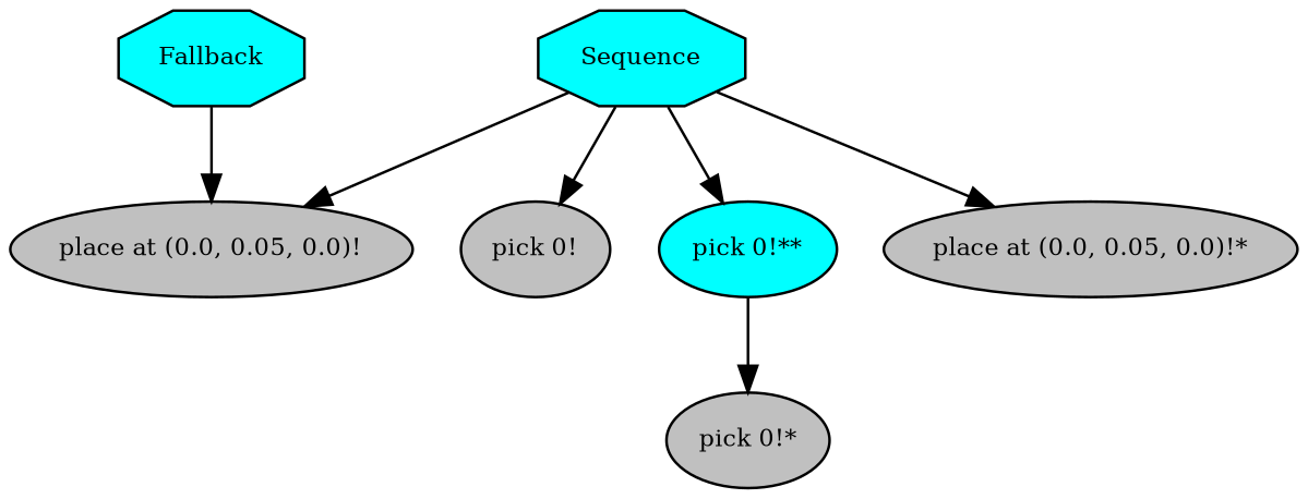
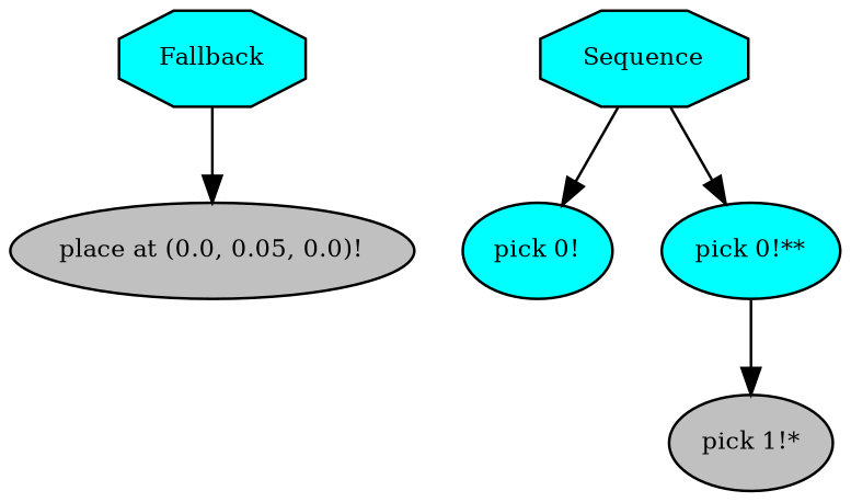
  digraph {
    fontname="times-roman"
    ordering=out
    node [fillcolor=gray fontcolor=black fontname="times-roman" fontsize=9 shape=ellipse style=filled]
    edge [fontname="times-roman"]
    n1 [fillcolor=cyan label=Fallback shape=octagon]
    n2 [label="place at (0.0, 0.05, 0.0)!"]
    n3 [fillcolor=cyan label=Sequence shape=octagon]
-   n4 [label="pick 0!"]
+   n4 [fillcolor=cyan label="pick 0!"]
    n5 [fillcolor=cyan label="pick 0!**"]
-   n6 [label="place at (0.0, 0.05, 0.0)!*"]
-   n7 [label="pick 0!*"]
+   n7 [label="pick 1!*"]
    n1 -> n2
-   n3 -> n2
    n3 -> n4
    n3 -> n5
-   n3 -> n6
    n5 -> n7
  }
